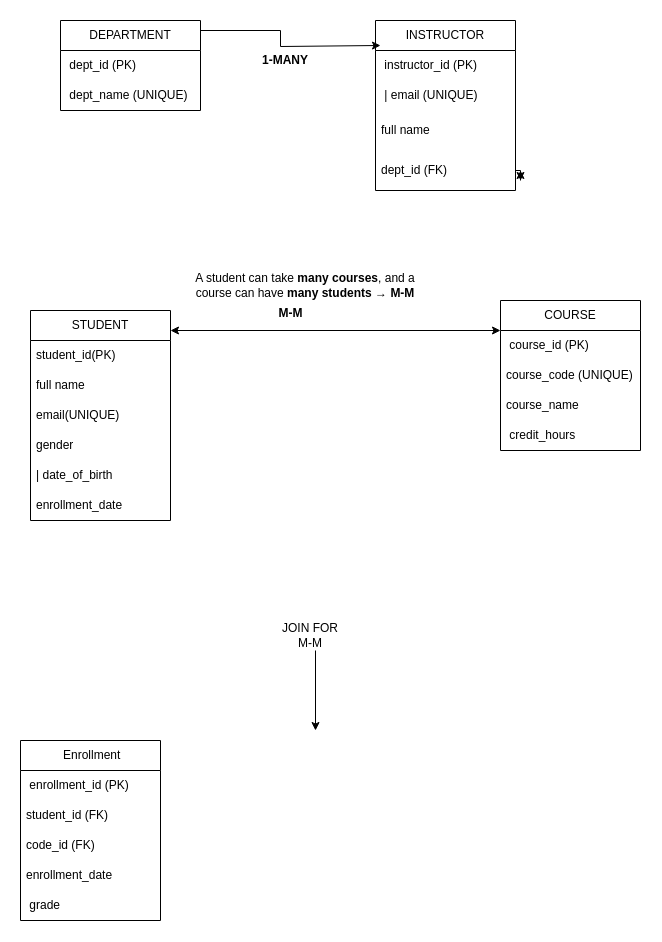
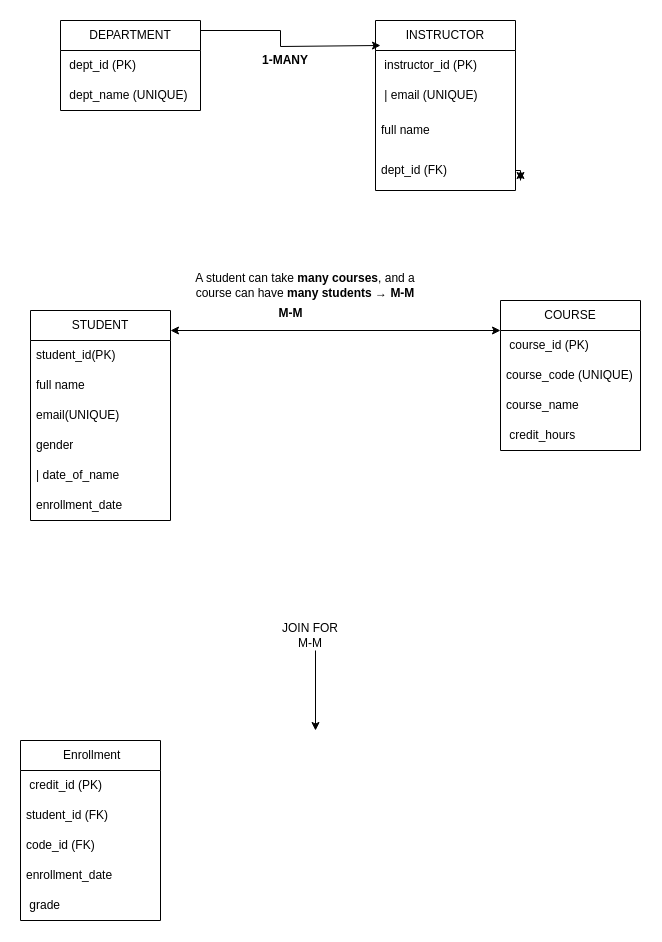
  <mxCell id="0" />
  <mxCell id="1" parent="0" />
  <mxCell id="2" value="DEPARTMENT" style="swimlane;fontStyle=0;childLayout=stackLayout;horizontal=1;startSize=30;horizontalStack=0;resizeParent=1;resizeParentMax=0;resizeLast=0;collapsible=1;marginBottom=0;whiteSpace=wrap;html=1;" vertex="1" parent="1"><mxGeometry x="60" y="20" width="140" height="90" as="geometry" /></mxCell>
  <mxCell id="3" value="&amp;nbsp;dept_id (PK)" style="text;strokeColor=none;fillColor=none;align=left;verticalAlign=middle;spacingLeft=4;spacingRight=4;overflow=hidden;points=[[0,0.5],[1,0.5]];portConstraint=eastwest;rotatable=0;whiteSpace=wrap;html=1;" vertex="1" parent="2"><mxGeometry y="30" width="140" height="30" as="geometry" /></mxCell>
  <mxCell id="4" value="&amp;nbsp;dept_name (UNIQUE)" style="text;strokeColor=none;fillColor=none;align=left;verticalAlign=middle;spacingLeft=4;spacingRight=4;overflow=hidden;points=[[0,0.5],[1,0.5]];portConstraint=eastwest;rotatable=0;whiteSpace=wrap;html=1;" vertex="1" parent="2"><mxGeometry y="60" width="140" height="30" as="geometry" /></mxCell>
  <mxCell id="5" value="&lt;b&gt;1-MANY&lt;/b&gt;" style="text;html=1;align=center;verticalAlign=middle;whiteSpace=wrap;rounded=0;" vertex="1" parent="1"><mxGeometry x="255" y="45" width="60" height="30" as="geometry" /></mxCell>
  <mxCell id="6" value="INSTRUCTOR" style="swimlane;fontStyle=0;childLayout=stackLayout;horizontal=1;startSize=30;horizontalStack=0;resizeParent=1;resizeParentMax=0;resizeLast=0;collapsible=1;marginBottom=0;whiteSpace=wrap;html=1;" vertex="1" parent="1"><mxGeometry x="375" y="20" width="140" height="170" as="geometry" /></mxCell>
  <mxCell id="7" value="&amp;nbsp;instructor_id (PK)" style="text;strokeColor=none;fillColor=none;align=left;verticalAlign=middle;spacingLeft=4;spacingRight=4;overflow=hidden;points=[[0,0.5],[1,0.5]];portConstraint=eastwest;rotatable=0;whiteSpace=wrap;html=1;" vertex="1" parent="6"><mxGeometry y="30" width="140" height="30" as="geometry" /></mxCell>
  <mxCell id="8" value="&amp;nbsp;| email (UNIQUE)&amp;nbsp;" style="text;strokeColor=none;fillColor=none;align=left;verticalAlign=middle;spacingLeft=4;spacingRight=4;overflow=hidden;points=[[0,0.5],[1,0.5]];portConstraint=eastwest;rotatable=0;whiteSpace=wrap;html=1;" vertex="1" parent="6"><mxGeometry y="60" width="140" height="30" as="geometry" /></mxCell>
  <mxCell id="9" style="edgeStyle=orthogonalEdgeStyle;rounded=0;orthogonalLoop=1;jettySize=auto;html=1;" edge="1" parent="6"><mxGeometry relative="1" as="geometry"><mxPoint x="145" y="150" as="targetPoint" /><mxPoint x="145" y="160" as="sourcePoint" /></mxGeometry></mxCell>
  <mxCell id="10" value="full name" style="text;strokeColor=none;fillColor=none;align=left;verticalAlign=middle;spacingLeft=4;spacingRight=4;overflow=hidden;points=[[0,0.5],[1,0.5]];portConstraint=eastwest;rotatable=0;whiteSpace=wrap;html=1;" vertex="1" parent="6"><mxGeometry y="90" width="140" height="40" as="geometry" /></mxCell>
  <mxCell id="11" value="dept_id (FK)" style="text;strokeColor=none;fillColor=none;align=left;verticalAlign=middle;spacingLeft=4;spacingRight=4;overflow=hidden;points=[[0,0.5],[1,0.5]];portConstraint=eastwest;rotatable=0;whiteSpace=wrap;html=1;" vertex="1" parent="6"><mxGeometry y="130" width="140" height="40" as="geometry" /></mxCell>
  <mxCell id="12" style="edgeStyle=orthogonalEdgeStyle;rounded=0;orthogonalLoop=1;jettySize=auto;html=1;exitX=1;exitY=0.5;exitDx=0;exitDy=0;entryX=1.036;entryY=0.75;entryDx=0;entryDy=0;entryPerimeter=0;" edge="1" parent="6" source="11" target="11"><mxGeometry relative="1" as="geometry"><Array as="points"><mxPoint x="145" y="150" /></Array></mxGeometry></mxCell>
  <mxCell id="13" style="edgeStyle=orthogonalEdgeStyle;rounded=0;orthogonalLoop=1;jettySize=auto;html=1;exitX=1;exitY=0.5;exitDx=0;exitDy=0;" edge="1" parent="1"><mxGeometry relative="1" as="geometry"><mxPoint x="380" y="45" as="targetPoint" /><mxPoint x="200" y="45" as="sourcePoint" /><Array as="points"><mxPoint x="200" y="30" /><mxPoint x="280" y="30" /><mxPoint x="280" y="46" /></Array></mxGeometry></mxCell>
  <mxCell id="14" value="STUDENT" style="swimlane;fontStyle=0;childLayout=stackLayout;horizontal=1;startSize=30;horizontalStack=0;resizeParent=1;resizeParentMax=0;resizeLast=0;collapsible=1;marginBottom=0;whiteSpace=wrap;html=1;" vertex="1" parent="1"><mxGeometry x="30" y="310" width="140" height="210" as="geometry" /></mxCell>
  <mxCell id="15" value="student_id(PK)" style="text;strokeColor=none;fillColor=none;align=left;verticalAlign=middle;spacingLeft=4;spacingRight=4;overflow=hidden;points=[[0,0.5],[1,0.5]];portConstraint=eastwest;rotatable=0;whiteSpace=wrap;html=1;" vertex="1" parent="14"><mxGeometry y="30" width="140" height="30" as="geometry" /></mxCell>
  <mxCell id="16" value="full name" style="text;strokeColor=none;fillColor=none;align=left;verticalAlign=middle;spacingLeft=4;spacingRight=4;overflow=hidden;points=[[0,0.5],[1,0.5]];portConstraint=eastwest;rotatable=0;whiteSpace=wrap;html=1;" vertex="1" parent="14"><mxGeometry y="60" width="140" height="30" as="geometry" /></mxCell>
  <mxCell id="17" value="email(UNIQUE)" style="text;strokeColor=none;fillColor=none;align=left;verticalAlign=middle;spacingLeft=4;spacingRight=4;overflow=hidden;points=[[0,0.5],[1,0.5]];portConstraint=eastwest;rotatable=0;whiteSpace=wrap;html=1;" vertex="1" parent="14"><mxGeometry y="90" width="140" height="30" as="geometry" /></mxCell>
  <mxCell id="18" value="gender" style="text;strokeColor=none;fillColor=none;align=left;verticalAlign=middle;spacingLeft=4;spacingRight=4;overflow=hidden;points=[[0,0.5],[1,0.5]];portConstraint=eastwest;rotatable=0;whiteSpace=wrap;html=1;" vertex="1" parent="14"><mxGeometry y="120" width="140" height="30" as="geometry" /></mxCell>
- <mxCell id="19" value="| date_of_birth&amp;nbsp;" style="text;strokeColor=none;fillColor=none;align=left;verticalAlign=middle;spacingLeft=4;spacingRight=4;overflow=hidden;points=[[0,0.5],[1,0.5]];portConstraint=eastwest;rotatable=0;whiteSpace=wrap;html=1;" vertex="1" parent="14"><mxGeometry y="150" width="140" height="30" as="geometry" /></mxCell>
+ <mxCell id="19" value="| date_of_name&amp;nbsp;" style="text;strokeColor=none;fillColor=none;align=left;verticalAlign=middle;spacingLeft=4;spacingRight=4;overflow=hidden;points=[[0,0.5],[1,0.5]];portConstraint=eastwest;rotatable=0;whiteSpace=wrap;html=1;" vertex="1" parent="14"><mxGeometry y="150" width="140" height="30" as="geometry" /></mxCell>
  <mxCell id="20" value="enrollment_date" style="text;strokeColor=none;fillColor=none;align=left;verticalAlign=middle;spacingLeft=4;spacingRight=4;overflow=hidden;points=[[0,0.5],[1,0.5]];portConstraint=eastwest;rotatable=0;whiteSpace=wrap;html=1;" vertex="1" parent="14"><mxGeometry y="180" width="140" height="30" as="geometry" /></mxCell>
  <mxCell id="21" value="" style="endArrow=classic;startArrow=classic;html=1;rounded=0;" edge="1" parent="1"><mxGeometry width="50" height="50" relative="1" as="geometry"><mxPoint x="170" y="330" as="sourcePoint" /><mxPoint x="500" y="330" as="targetPoint" /></mxGeometry></mxCell>
  <mxCell id="22" value="COURSE" style="swimlane;fontStyle=0;childLayout=stackLayout;horizontal=1;startSize=30;horizontalStack=0;resizeParent=1;resizeParentMax=0;resizeLast=0;collapsible=1;marginBottom=0;whiteSpace=wrap;html=1;" vertex="1" parent="1"><mxGeometry x="500" y="300" width="140" height="150" as="geometry" /></mxCell>
  <mxCell id="23" value="&amp;nbsp;course_id (PK)" style="text;strokeColor=none;fillColor=none;align=left;verticalAlign=middle;spacingLeft=4;spacingRight=4;overflow=hidden;points=[[0,0.5],[1,0.5]];portConstraint=eastwest;rotatable=0;whiteSpace=wrap;html=1;" vertex="1" parent="22"><mxGeometry y="30" width="140" height="30" as="geometry" /></mxCell>
  <mxCell id="24" value="course_code (UNIQUE)" style="text;strokeColor=none;fillColor=none;align=left;verticalAlign=middle;spacingLeft=4;spacingRight=4;overflow=hidden;points=[[0,0.5],[1,0.5]];portConstraint=eastwest;rotatable=0;whiteSpace=wrap;html=1;" vertex="1" parent="22"><mxGeometry y="60" width="140" height="30" as="geometry" /></mxCell>
  <mxCell id="25" value="course_name" style="text;strokeColor=none;fillColor=none;align=left;verticalAlign=middle;spacingLeft=4;spacingRight=4;overflow=hidden;points=[[0,0.5],[1,0.5]];portConstraint=eastwest;rotatable=0;whiteSpace=wrap;html=1;" vertex="1" parent="22"><mxGeometry y="90" width="140" height="30" as="geometry" /></mxCell>
  <mxCell id="26" value="&amp;nbsp;credit_hours" style="text;strokeColor=none;fillColor=none;align=left;verticalAlign=middle;spacingLeft=4;spacingRight=4;overflow=hidden;points=[[0,0.5],[1,0.5]];portConstraint=eastwest;rotatable=0;whiteSpace=wrap;html=1;" vertex="1" parent="22"><mxGeometry y="120" width="140" height="30" as="geometry" /></mxCell>
  <mxCell id="27" value="&lt;b&gt;M-M&lt;/b&gt;" style="text;html=1;align=center;verticalAlign=middle;resizable=0;points=[];autosize=1;strokeColor=none;fillColor=none;" vertex="1" parent="1"><mxGeometry x="265" y="298" width="50" height="30" as="geometry" /></mxCell>
  <mxCell id="28" value="" style="endArrow=classic;html=1;rounded=0;" edge="1" parent="1"><mxGeometry width="50" height="50" relative="1" as="geometry"><mxPoint x="315" y="650" as="sourcePoint" /><mxPoint x="315" y="730" as="targetPoint" /></mxGeometry></mxCell>
  <mxCell id="29" value="JOIN FOR M-M" style="text;html=1;align=center;verticalAlign=middle;whiteSpace=wrap;rounded=0;" vertex="1" parent="1"><mxGeometry x="280" y="620" width="60" height="30" as="geometry" /></mxCell>
  <mxCell id="30" value="&amp;nbsp; Enrollment&amp;nbsp;" style="swimlane;fontStyle=0;childLayout=stackLayout;horizontal=1;startSize=30;horizontalStack=0;resizeParent=1;resizeParentMax=0;resizeLast=0;collapsible=1;marginBottom=0;whiteSpace=wrap;html=1;" vertex="1" parent="1"><mxGeometry y="740" width="140" height="180" as="geometry" x="20" /></mxCell>
- <mxCell id="31" value="&amp;nbsp;enrollment_id (PK)" style="text;strokeColor=none;fillColor=none;align=left;verticalAlign=middle;spacingLeft=4;spacingRight=4;overflow=hidden;points=[[0,0.5],[1,0.5]];portConstraint=eastwest;rotatable=0;whiteSpace=wrap;html=1;" vertex="1" parent="30"><mxGeometry y="30" width="140" height="30" as="geometry" /></mxCell>
+ <mxCell id="31" value="&amp;nbsp;credit_id (PK)" style="text;strokeColor=none;fillColor=none;align=left;verticalAlign=middle;spacingLeft=4;spacingRight=4;overflow=hidden;points=[[0,0.5],[1,0.5]];portConstraint=eastwest;rotatable=0;whiteSpace=wrap;html=1;" vertex="1" parent="30"><mxGeometry y="30" width="140" height="30" as="geometry" /></mxCell>
  <mxCell id="32" value="student_id (FK)" style="text;strokeColor=none;fillColor=none;align=left;verticalAlign=middle;spacingLeft=4;spacingRight=4;overflow=hidden;points=[[0,0.5],[1,0.5]];portConstraint=eastwest;rotatable=0;whiteSpace=wrap;html=1;" vertex="1" parent="30"><mxGeometry y="60" width="140" height="30" as="geometry" /></mxCell>
  <mxCell id="33" value="code_id (FK)" style="text;strokeColor=none;fillColor=none;align=left;verticalAlign=middle;spacingLeft=4;spacingRight=4;overflow=hidden;points=[[0,0.5],[1,0.5]];portConstraint=eastwest;rotatable=0;whiteSpace=wrap;html=1;" vertex="1" parent="30"><mxGeometry y="90" width="140" height="30" as="geometry" /></mxCell>
  <mxCell id="34" value="enrollment_date" style="text;strokeColor=none;fillColor=none;align=left;verticalAlign=middle;spacingLeft=4;spacingRight=4;overflow=hidden;points=[[0,0.5],[1,0.5]];portConstraint=eastwest;rotatable=0;whiteSpace=wrap;html=1;" vertex="1" parent="30"><mxGeometry y="120" width="140" height="30" as="geometry" /></mxCell>
  <mxCell id="35" value="&amp;nbsp;grade&amp;nbsp; &amp;nbsp;" style="text;strokeColor=none;fillColor=none;align=left;verticalAlign=middle;spacingLeft=4;spacingRight=4;overflow=hidden;points=[[0,0.5],[1,0.5]];portConstraint=eastwest;rotatable=0;whiteSpace=wrap;html=1;" vertex="1" parent="30"><mxGeometry y="150" width="140" height="30" as="geometry" /></mxCell>
  <mxCell id="36" value="A student can take &lt;strong data-end=&quot;2683&quot; data-start=&quot;2667&quot;&gt;many courses&lt;/strong&gt;, and a course can have &lt;strong data-end=&quot;2724&quot; data-start=&quot;2707&quot;&gt;many students&lt;/strong&gt; → &lt;strong data-end=&quot;2734&quot; data-start=&quot;2727&quot;&gt;M-M&lt;/strong&gt;" style="text;html=1;align=center;verticalAlign=middle;whiteSpace=wrap;rounded=0;" vertex="1" parent="1"><mxGeometry x="180" y="270" width="250" height="30" as="geometry" /></mxCell>
